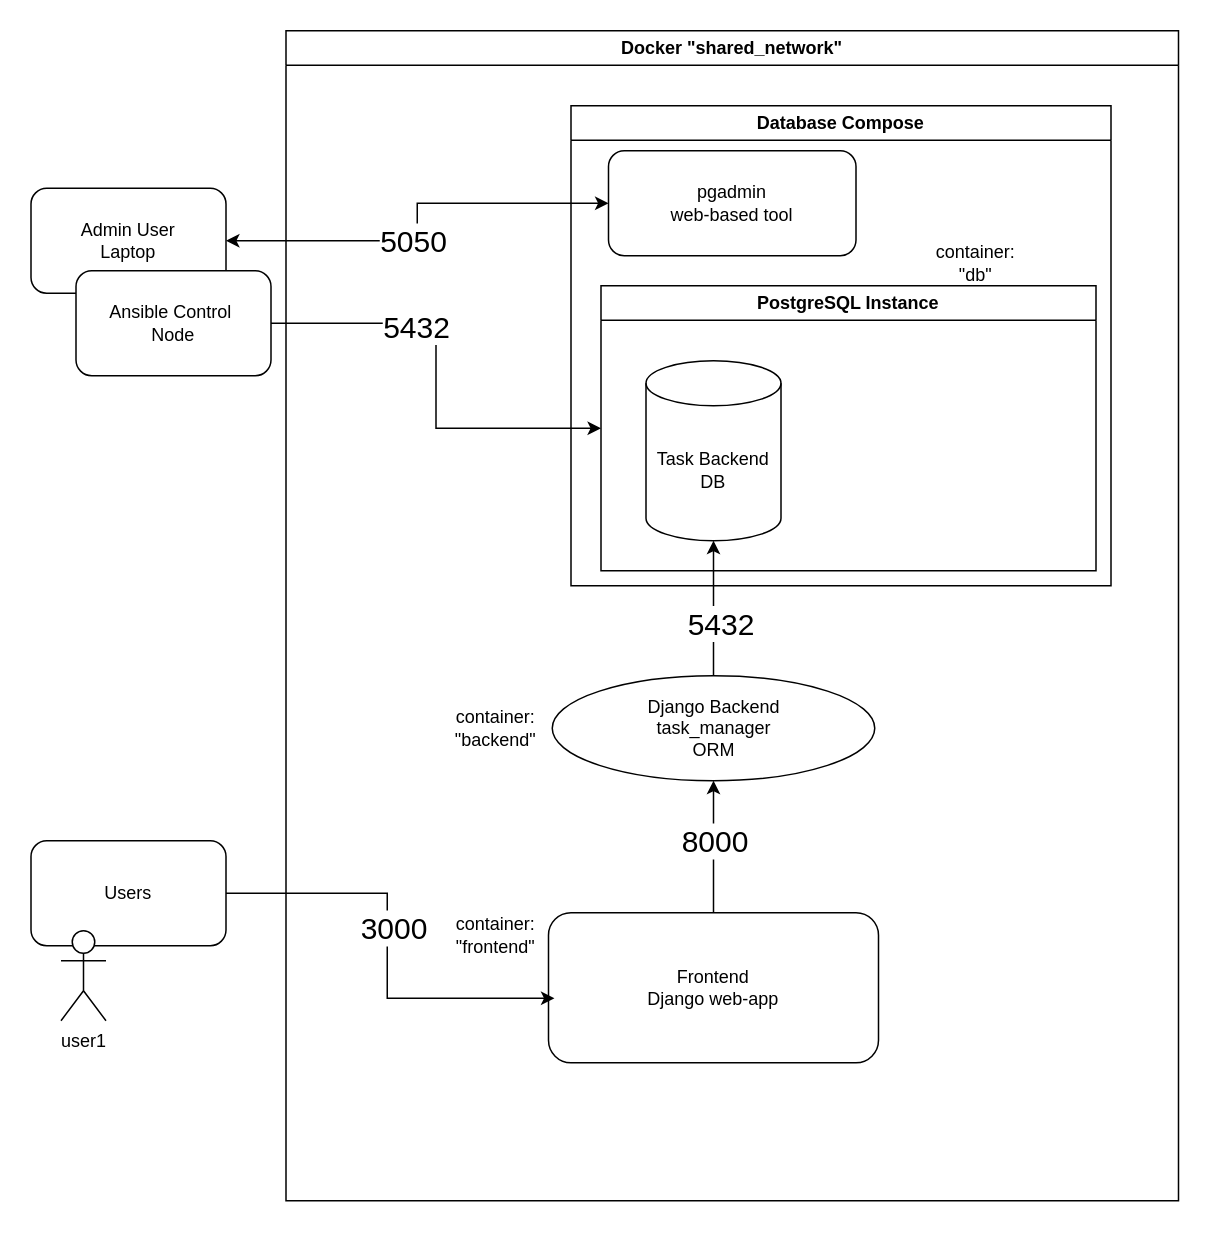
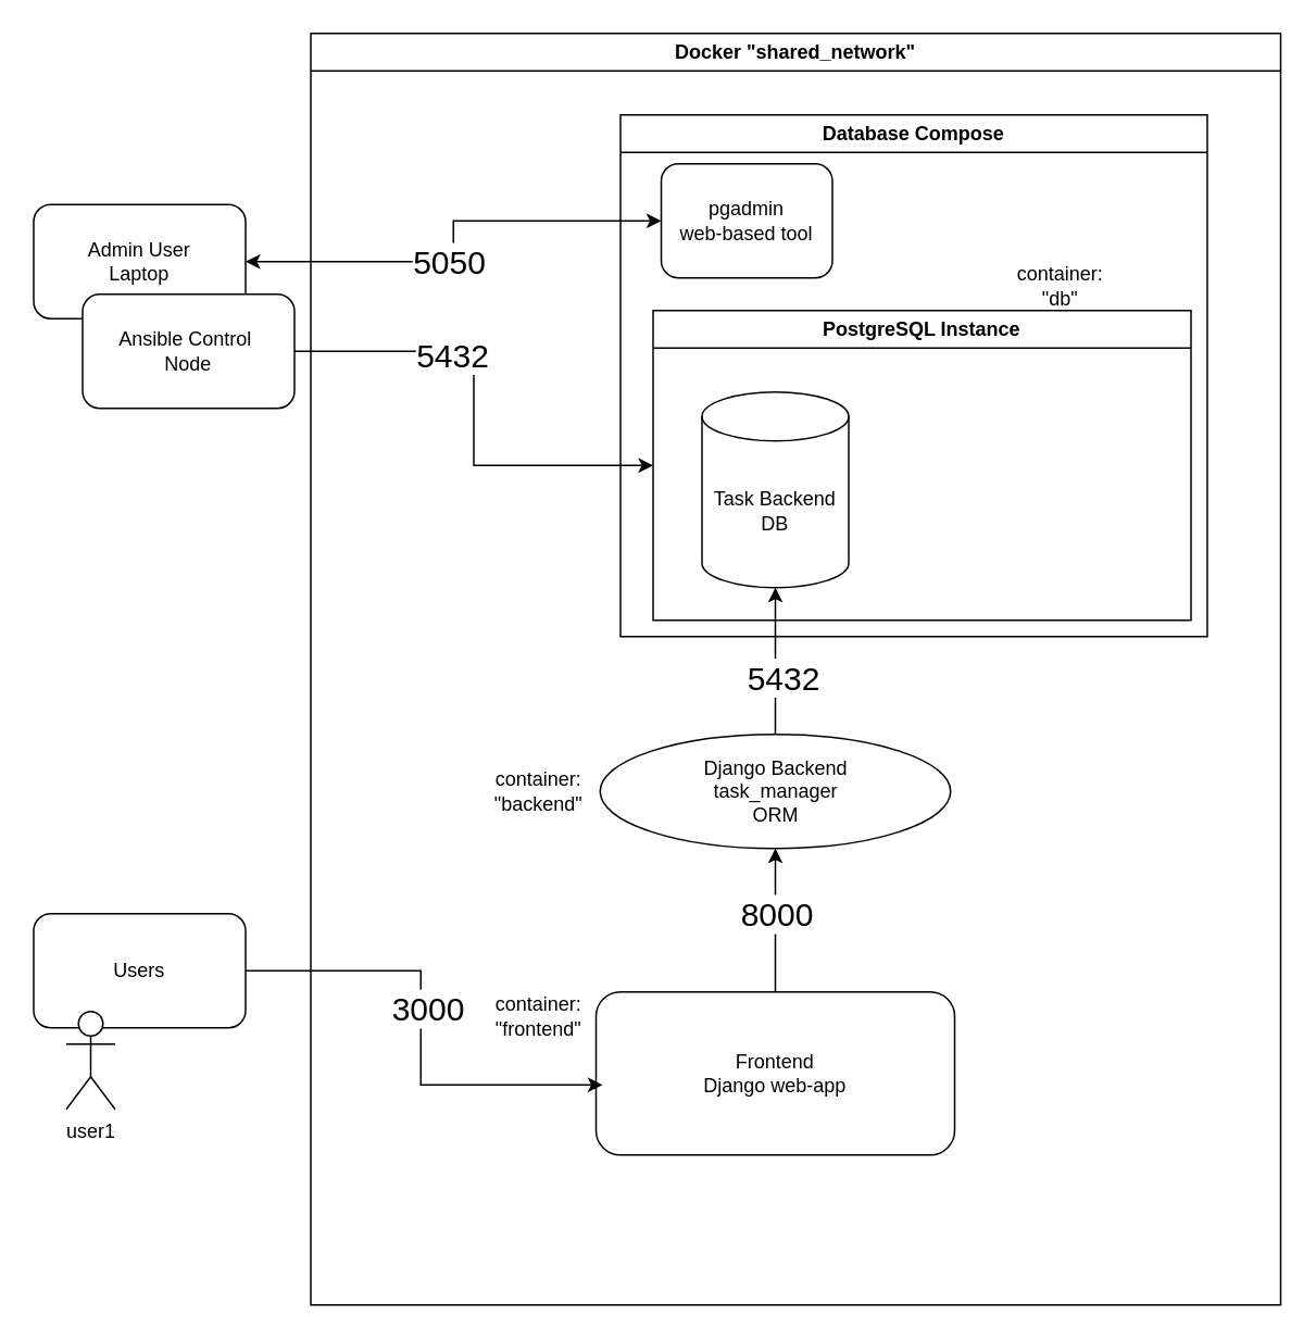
  <mxCell id="0" />
  <mxCell id="1" parent="0" />
  <mxCell id="2" value="Database Compose" style="swimlane;whiteSpace=wrap;html=1;" parent="1" vertex="1"><mxGeometry x="380" y="70" width="360" height="320" as="geometry"><mxRectangle x="400" y="110" width="150" height="30" as="alternateBounds" /></mxGeometry></mxCell>
- <mxCell id="3" value="&lt;div&gt;pgadmin&lt;/div&gt;web-based tool" style="rounded=1;whiteSpace=wrap;html=1;" parent="2" vertex="1"><mxGeometry x="25" y="30" width="165" height="70" as="geometry" /></mxCell>
+ <mxCell id="3" value="&lt;div&gt;pgadmin&lt;/div&gt;web-based tool" style="rounded=1;whiteSpace=wrap;html=1;" parent="2" vertex="1"><mxGeometry x="25" y="30" width="105" height="70" as="geometry" /></mxCell>
  <mxCell id="4" value="PostgreSQL Instance" style="swimlane;whiteSpace=wrap;html=1;" parent="2" vertex="1"><mxGeometry x="20" y="120" width="330" height="190" as="geometry"><mxRectangle x="20" y="120" width="150" height="30" as="alternateBounds" /></mxGeometry></mxCell>
  <mxCell id="5" value="Task Backend DB" style="shape=cylinder3;whiteSpace=wrap;html=1;boundedLbl=1;backgroundOutline=1;size=15;" parent="4" vertex="1"><mxGeometry x="30" y="50" width="90" height="120" as="geometry" /></mxCell>
  <mxCell id="6" style="edgeStyle=orthogonalEdgeStyle;rounded=0;orthogonalLoop=1;jettySize=auto;html=1;startArrow=classic;startFill=1;" parent="1" source="8" target="3" edge="1"><mxGeometry relative="1" as="geometry" /></mxCell>
  <mxCell id="7" value="5050" style="edgeLabel;html=1;align=center;verticalAlign=middle;resizable=0;points=[];fontSize=20;" parent="6" vertex="1" connectable="0"><mxGeometry x="-0.119" y="2" relative="1" as="geometry"><mxPoint x="1" y="1" as="offset" /></mxGeometry></mxCell>
  <mxCell id="8" value="Admin User&lt;div&gt;Laptop&lt;/div&gt;" style="rounded=1;whiteSpace=wrap;html=1;" parent="1" vertex="1"><mxGeometry x="20" y="125" width="130" height="70" as="geometry" /></mxCell>
  <mxCell id="9" style="edgeStyle=orthogonalEdgeStyle;rounded=0;orthogonalLoop=1;jettySize=auto;html=1;entryX=0;entryY=0.5;entryDx=0;entryDy=0;" parent="1" source="11" target="4" edge="1"><mxGeometry relative="1" as="geometry" /></mxCell>
  <mxCell id="10" value="5432" style="edgeLabel;html=1;align=center;verticalAlign=middle;resizable=0;points=[];fontSize=20;" parent="9" vertex="1" connectable="0"><mxGeometry x="-0.337" y="-1" relative="1" as="geometry"><mxPoint as="offset" /></mxGeometry></mxCell>
  <mxCell id="11" value="Ansible Control&amp;nbsp;&lt;div&gt;Node&lt;/div&gt;" style="rounded=1;whiteSpace=wrap;html=1;" parent="1" vertex="1"><mxGeometry x="50" y="180" width="130" height="70" as="geometry" /></mxCell>
  <mxCell id="12" value="Docker &quot;shared_network&quot;" style="swimlane;whiteSpace=wrap;html=1;" parent="1" vertex="1"><mxGeometry x="190" y="20" width="595" height="780" as="geometry" /></mxCell>
  <mxCell id="13" value="Django Backend&lt;div&gt;task_manager&lt;/div&gt;&lt;div&gt;ORM&lt;/div&gt;" style="ellipse;whiteSpace=wrap;html=1;" parent="12" vertex="1"><mxGeometry x="177.5" y="430" width="215" height="70" as="geometry" /></mxCell>
  <mxCell id="14" style="edgeStyle=orthogonalEdgeStyle;rounded=0;orthogonalLoop=1;jettySize=auto;html=1;entryX=0.5;entryY=1;entryDx=0;entryDy=0;" parent="12" source="17" target="13" edge="1"><mxGeometry relative="1" as="geometry" /></mxCell>
  <mxCell id="15" value="Text" style="edgeLabel;html=1;align=center;verticalAlign=middle;resizable=0;points=[];" parent="14" vertex="1" connectable="0"><mxGeometry x="0.159" relative="1" as="geometry"><mxPoint as="offset" /></mxGeometry></mxCell>
  <mxCell id="16" value="&lt;font style=&quot;font-size: 20px;&quot;&gt;8000&lt;/font&gt;" style="edgeLabel;html=1;align=center;verticalAlign=middle;resizable=0;points=[];" parent="14" vertex="1" connectable="0"><mxGeometry x="0.114" relative="1" as="geometry"><mxPoint as="offset" /></mxGeometry></mxCell>
  <mxCell id="17" value="Frontend&lt;div&gt;Django web-app&lt;/div&gt;" style="rounded=1;whiteSpace=wrap;html=1;" parent="12" vertex="1"><mxGeometry x="175" y="588" width="220" height="100" as="geometry" /></mxCell>
  <mxCell id="18" value="container: &quot;backend&quot;" style="text;html=1;align=center;verticalAlign=middle;whiteSpace=wrap;rounded=0;" vertex="1" parent="12"><mxGeometry x="110" y="450" width="60" height="30" as="geometry" /></mxCell>
  <mxCell id="19" value="container: &quot;frontend&quot;" style="text;html=1;align=center;verticalAlign=middle;whiteSpace=wrap;rounded=0;" vertex="1" parent="12"><mxGeometry x="110" y="588" width="60" height="30" as="geometry" /></mxCell>
  <mxCell id="20" value="container: &quot;db&quot;" style="text;html=1;align=center;verticalAlign=middle;whiteSpace=wrap;rounded=0;" vertex="1" parent="12"><mxGeometry x="430" y="140" width="60" height="30" as="geometry" /></mxCell>
  <mxCell id="21" style="edgeStyle=orthogonalEdgeStyle;rounded=0;orthogonalLoop=1;jettySize=auto;html=1;entryX=0.5;entryY=1;entryDx=0;entryDy=0;entryPerimeter=0;" parent="1" source="13" target="5" edge="1"><mxGeometry relative="1" as="geometry" /></mxCell>
  <mxCell id="22" value="5432" style="edgeLabel;html=1;align=center;verticalAlign=middle;resizable=0;points=[];fontSize=20;" parent="21" vertex="1" connectable="0"><mxGeometry x="-0.205" y="-3" relative="1" as="geometry"><mxPoint x="1" as="offset" /></mxGeometry></mxCell>
  <mxCell id="23" value="Users" style="rounded=1;whiteSpace=wrap;html=1;" parent="1" vertex="1"><mxGeometry x="20" y="560" width="130" height="70" as="geometry" /></mxCell>
  <mxCell id="24" value="user1" style="shape=umlActor;verticalLabelPosition=bottom;verticalAlign=top;html=1;outlineConnect=0;" parent="1" vertex="1"><mxGeometry x="40" y="620" width="30" height="60" as="geometry" /></mxCell>
  <mxCell id="25" style="edgeStyle=orthogonalEdgeStyle;rounded=0;orthogonalLoop=1;jettySize=auto;html=1;entryX=0.018;entryY=0.57;entryDx=0;entryDy=0;entryPerimeter=0;" parent="1" source="23" target="17" edge="1"><mxGeometry relative="1" as="geometry" /></mxCell>
  <mxCell id="26" value="&lt;font style=&quot;font-size: 20px;&quot;&gt;3000&lt;/font&gt;" style="edgeLabel;html=1;align=center;verticalAlign=middle;resizable=0;points=[];" parent="25" vertex="1" connectable="0"><mxGeometry x="-0.104" y="4" relative="1" as="geometry"><mxPoint y="1" as="offset" /></mxGeometry></mxCell>
